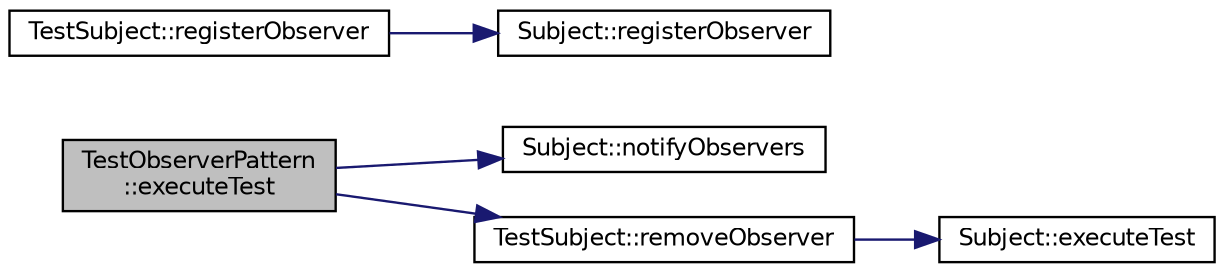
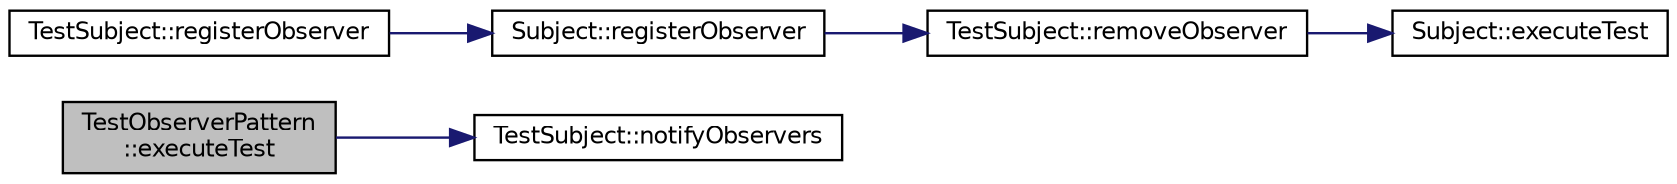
  digraph {
    rankdir=LR
    node [color=black fillcolor=white fontname=Helvetica fontsize=10 shape=record style=filled]
    edge [color=midnightblue fontname=Helvetica fontsize=10 labelfontname=Helvetica labelfontsize=10 style=solid]
    n1 [fillcolor=grey75 fontcolor=black height=0.2 label="TestObserverPattern\l::executeTest" width=0.4]
-   n2 [height=0.2 label="Subject::notifyObservers" width=0.4]
+   n2 [height=0.2 label="TestSubject::notifyObservers" width=0.4]
    n3 [height=0.2 label="TestSubject::removeObserver" width=0.4]
    n4 [height=0.2 label="TestSubject::registerObserver" width=0.4]
    n5 [height=0.2 label="Subject::registerObserver" width=0.4]
    n6 [height=0.2 label="Subject::executeTest" width=0.4]
    n1 -> n2
-   n1 -> n3
+   n5 -> n3
    n3 -> n6
    n4 -> n5
  }
